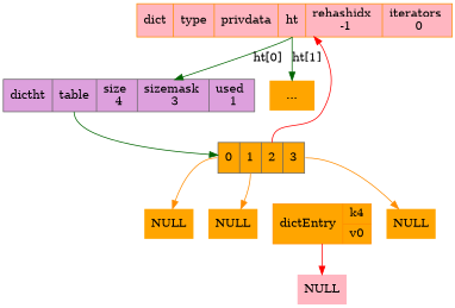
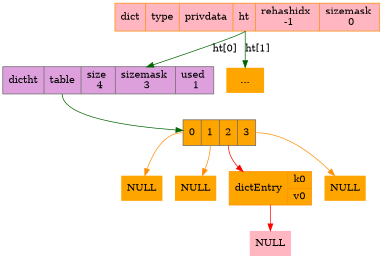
  digraph {
    rankdir=TB
    node [color=darkorange fillcolor=orange shape=plaintext style=filled]
    edge [color=darkgreen tailport=ht]
-   n1 [fillcolor=lightpink label=" <head> dict | type | privdata | <ht> ht | rehashidx \n -1 | iterators \n 0 " shape=record]
+   n1 [fillcolor=lightpink label=" <head> dict | type | privdata | <ht> ht | rehashidx \n -1 | sizemask \n 0 " shape=record]
    n2 [color=gray40 fillcolor=plum label=" <head> dictht | <table> table | <size> size \n 4 | <sizemask> sizemask \n 3 | <used> used \n 1" shape=record]
    n3 [label="..."]
    n4 [color=gray40 label="<0> 0 | <1> 1 | <2> 2 | <3> 3" shape=record]
-   n5 [label="dictEntry | { k4 | v0 }" shape=record]
+   n5 [label="dictEntry | { k0 | v0 }" shape=record]
    n6 [color=darkgreen label=NULL]
    n7 [color=darkgreen label=NULL]
    n8 [color=gray40 label=NULL]
    n9 [color=deeppink fillcolor=lightpink label=NULL]
    n1 -> n2 [label="ht[0]"]
    n1 -> n3 [label="ht[1]"]
    n2 -> n4 [tailport=table]
-   n4 -> n1 [color=red tailport=2]
+   n4 -> n5 [color=red tailport=2]
    n4 -> n6 [color=darkorange tailport=0]
    n4 -> n7 [color=darkorange tailport=1]
    n4 -> n8 [color=darkorange tailport=3]
    n5 -> n9 [color=red]
  }
